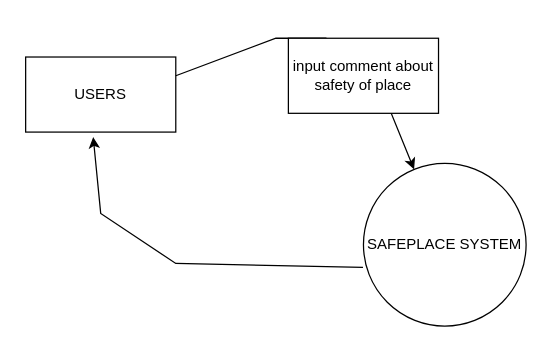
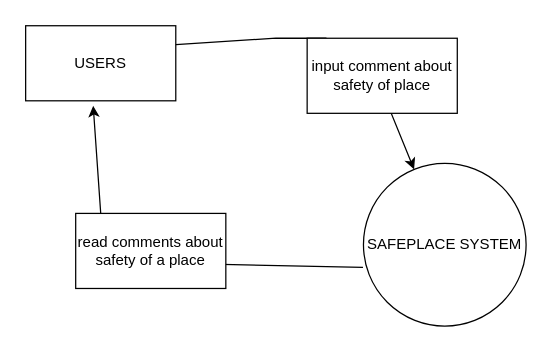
  <mxCell id="0" />
  <mxCell id="1" parent="0" />
  <mxCell id="2" value="SAFEPLACE SYSTEM&lt;br&gt;" style="ellipse;whiteSpace=wrap;html=1;aspect=fixed;" vertex="1" parent="1"><mxGeometry x="290" y="130" width="130" height="130" as="geometry" /></mxCell>
- <mxCell id="3" value="USERS" style="rounded=0;whiteSpace=wrap;html=1;" vertex="1" parent="1"><mxGeometry x="20" y="45" width="120" height="60" as="geometry" /></mxCell>
+ <mxCell id="3" value="USERS" style="rounded=0;whiteSpace=wrap;html=1;" vertex="1" parent="1"><mxGeometry x="20" y="20" width="120" height="60" as="geometry" /></mxCell>
  <mxCell id="4" value="" style="endArrow=classic;html=1;rounded=0;exitX=1;exitY=0.25;exitDx=0;exitDy=0;" edge="1" parent="1" source="3" target="2"><mxGeometry width="50" height="50" relative="1" as="geometry"><mxPoint x="300" y="190" as="sourcePoint" /><mxPoint x="350" y="140" as="targetPoint" /><Array as="points"><mxPoint x="220" y="30" /><mxPoint x="260" y="30" /><mxPoint x="300" y="60" /></Array></mxGeometry></mxCell>
  <mxCell id="5" value="" style="endArrow=classic;html=1;rounded=0;exitX=-0.003;exitY=0.64;exitDx=0;exitDy=0;exitPerimeter=0;entryX=0.45;entryY=1.067;entryDx=0;entryDy=0;entryPerimeter=0;" edge="1" parent="1" source="2" target="3"><mxGeometry width="50" height="50" relative="1" as="geometry"><mxPoint x="280" y="190" as="sourcePoint" /><mxPoint x="60" y="90" as="targetPoint" /><Array as="points"><mxPoint x="140" y="210" /><mxPoint x="80" y="170" /></Array></mxGeometry></mxCell>
- <mxCell id="6" value="input comment about safety of place" style="rounded=0;whiteSpace=wrap;html=1;" vertex="1" parent="1"><mxGeometry x="230" y="30" width="120" height="60" as="geometry" /></mxCell>
+ <mxCell id="6" value="input comment about safety of place" style="rounded=0;whiteSpace=wrap;html=1;" vertex="1" parent="1"><mxGeometry x="245" y="30" width="120" height="60" as="geometry" /></mxCell>
+ <mxCell id="7" value="read comments about safety of a place" style="rounded=0;whiteSpace=wrap;html=1;" vertex="1" parent="1"><mxGeometry x="60" y="170" width="120" height="60" as="geometry" /></mxCell>
